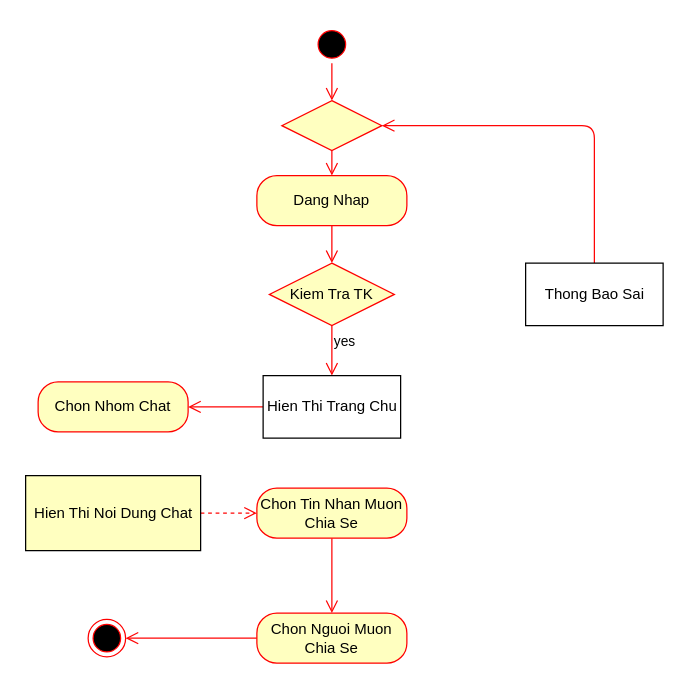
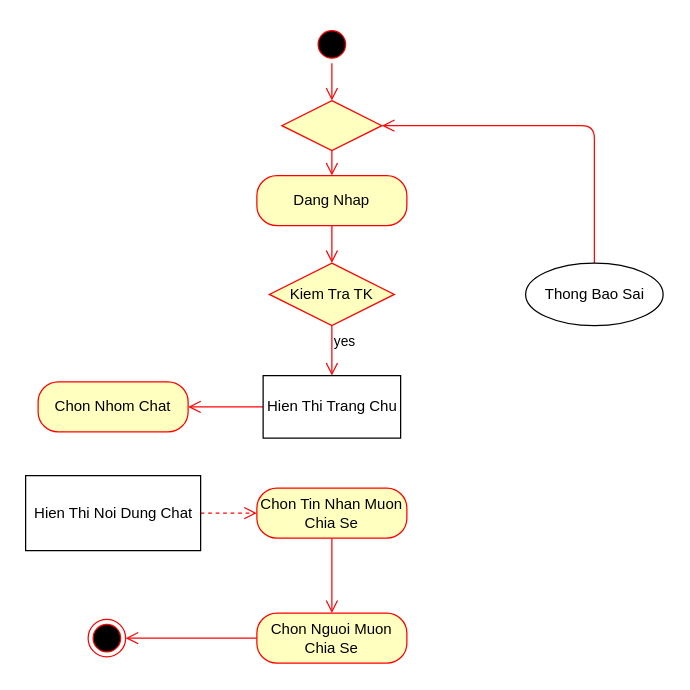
  <mxCell id="0" />
  <mxCell id="1" parent="0" />
  <mxCell id="2" style="edgeStyle=orthogonalEdgeStyle;rounded=1;orthogonalLoop=1;jettySize=auto;html=1;exitX=0.5;exitY=1;exitDx=0;exitDy=0;entryX=0.5;entryY=0;entryDx=0;entryDy=0;endArrow=open;endFill=0;endSize=8;strokeColor=#FF0505;" parent="1" source="3" target="15" edge="1"><mxGeometry relative="1" as="geometry" /></mxCell>
  <mxCell id="3" value="" style="ellipse;html=1;shape=startState;fillColor=#000000;strokeColor=#ff0000;" parent="1" vertex="1"><mxGeometry x="250" y="20" width="30" height="30" as="geometry" /></mxCell>
  <mxCell id="4" value="&lt;div&gt;Dang Nhap&lt;br&gt;&lt;/div&gt;" style="rounded=1;whiteSpace=wrap;html=1;arcSize=40;fontColor=#000000;fillColor=#ffffc0;strokeColor=#ff0000;" parent="1" vertex="1"><mxGeometry x="205" y="140" width="120" height="40" as="geometry" /></mxCell>
  <mxCell id="5" value="" style="edgeStyle=orthogonalEdgeStyle;html=1;verticalAlign=bottom;endArrow=open;endSize=8;strokeColor=#ff0000;entryX=0.5;entryY=0;entryDx=0;entryDy=0;" parent="1" source="4" target="6" edge="1"><mxGeometry relative="1" as="geometry"><mxPoint x="265" y="200" as="targetPoint" /></mxGeometry></mxCell>
  <mxCell id="6" value="Kiem Tra TK" style="rhombus;whiteSpace=wrap;html=1;fillColor=#ffffc0;strokeColor=#ff0000;" parent="1" vertex="1"><mxGeometry x="215" y="210" width="100" height="50" as="geometry" /></mxCell>
  <mxCell id="7" value="yes" style="edgeStyle=orthogonalEdgeStyle;html=1;align=left;verticalAlign=top;endArrow=open;endSize=8;strokeColor=#ff0000;" parent="1" source="6" target="21" edge="1"><mxGeometry x="-1" relative="1" as="geometry"><mxPoint x="265" y="340" as="targetPoint" /><Array as="points" /></mxGeometry></mxCell>
  <mxCell id="8" style="edgeStyle=orthogonalEdgeStyle;rounded=1;orthogonalLoop=1;jettySize=auto;html=1;exitX=0.5;exitY=0;exitDx=0;exitDy=0;entryX=1;entryY=0.5;entryDx=0;entryDy=0;endArrow=open;endFill=0;endSize=8;strokeColor=#FF0505;" parent="1" source="9" target="15" edge="1"><mxGeometry relative="1" as="geometry" /></mxCell>
- <mxCell id="9" value="Thong Bao Sai" style="html=1;" parent="1" vertex="1"><mxGeometry x="420" y="210" width="110" height="50" as="geometry" /></mxCell>
+ <mxCell id="9" value="Thong Bao Sai" style="ellipse;html=1;" parent="1" vertex="1"><mxGeometry x="420" y="210" width="110" height="50" as="geometry" /></mxCell>
  <mxCell id="10" value="" style="ellipse;html=1;shape=endState;fillColor=#000000;strokeColor=#ff0000;" parent="1" vertex="1"><mxGeometry x="70" y="495" width="30" height="30" as="geometry" /></mxCell>
  <mxCell id="11" value="Chon Nhom Chat" style="rounded=1;whiteSpace=wrap;html=1;arcSize=40;fontColor=#000000;fillColor=#ffffc0;strokeColor=#ff0000;" parent="1" vertex="1"><mxGeometry x="30" y="305" width="120" height="40" as="geometry" /></mxCell>
  <mxCell id="12" style="edgeStyle=orthogonalEdgeStyle;rounded=1;orthogonalLoop=1;jettySize=auto;html=1;exitX=1;exitY=0.5;exitDx=0;exitDy=0;entryX=0;entryY=0.5;entryDx=0;entryDy=0;endArrow=open;endFill=0;endSize=8;strokeColor=#FF0505;dashed=1;" edge="1" parent="1" source="13" target="17"><mxGeometry relative="1" as="geometry" /></mxCell>
- <mxCell id="13" value="Hien Thi Noi Dung Chat" style="html=1;fillColor=#ffffc0;" parent="1" vertex="1"><mxGeometry x="20" y="380" width="140" height="60" as="geometry" /></mxCell>
+ <mxCell id="13" value="Hien Thi Noi Dung Chat" style="html=1;" parent="1" vertex="1"><mxGeometry x="20" y="380" width="140" height="60" as="geometry" /></mxCell>
  <mxCell id="14" style="edgeStyle=orthogonalEdgeStyle;rounded=1;orthogonalLoop=1;jettySize=auto;html=1;exitX=0.5;exitY=1;exitDx=0;exitDy=0;entryX=0.5;entryY=0;entryDx=0;entryDy=0;endArrow=open;endFill=0;endSize=8;strokeColor=#FF0505;" parent="1" source="15" target="4" edge="1"><mxGeometry relative="1" as="geometry" /></mxCell>
  <mxCell id="15" value="" style="rhombus;whiteSpace=wrap;html=1;fillColor=#ffffc0;strokeColor=#ff0000;" parent="1" vertex="1"><mxGeometry x="225" y="80" width="80" height="40" as="geometry" /></mxCell>
  <mxCell id="16" style="edgeStyle=orthogonalEdgeStyle;rounded=0;orthogonalLoop=1;jettySize=auto;html=1;exitX=0.5;exitY=1;exitDx=0;exitDy=0;entryX=0.5;entryY=0;entryDx=0;entryDy=0;endArrow=open;endFill=0;endSize=8;strokeColor=#FF0505;" parent="1" source="17" target="19" edge="1"><mxGeometry relative="1" as="geometry" /></mxCell>
  <mxCell id="17" value="Chon Tin Nhan Muon Chia Se" style="rounded=1;whiteSpace=wrap;html=1;arcSize=40;fontColor=#000000;fillColor=#ffffc0;strokeColor=#ff0000;" parent="1" vertex="1"><mxGeometry x="205" y="390" width="120" height="40" as="geometry" /></mxCell>
  <mxCell id="18" style="edgeStyle=orthogonalEdgeStyle;rounded=1;orthogonalLoop=1;jettySize=auto;html=1;exitX=0;exitY=0.5;exitDx=0;exitDy=0;entryX=1;entryY=0.5;entryDx=0;entryDy=0;endArrow=open;endFill=0;endSize=8;strokeColor=#FF0505;" edge="1" parent="1" source="19" target="10"><mxGeometry relative="1" as="geometry" /></mxCell>
  <mxCell id="19" value="Chon Nguoi Muon Chia Se" style="rounded=1;whiteSpace=wrap;html=1;arcSize=40;fontColor=#000000;fillColor=#ffffc0;strokeColor=#ff0000;" parent="1" vertex="1"><mxGeometry x="205" y="490" width="120" height="40" as="geometry" /></mxCell>
  <mxCell id="20" style="edgeStyle=orthogonalEdgeStyle;rounded=1;orthogonalLoop=1;jettySize=auto;html=1;exitX=0;exitY=0.5;exitDx=0;exitDy=0;endArrow=open;endFill=0;endSize=8;strokeColor=#FF0505;" edge="1" parent="1" source="21" target="11"><mxGeometry relative="1" as="geometry" /></mxCell>
  <mxCell id="21" value="Hien Thi Trang Chu" style="html=1;" vertex="1" parent="1"><mxGeometry x="210" y="300" width="110" height="50" as="geometry" /></mxCell>
